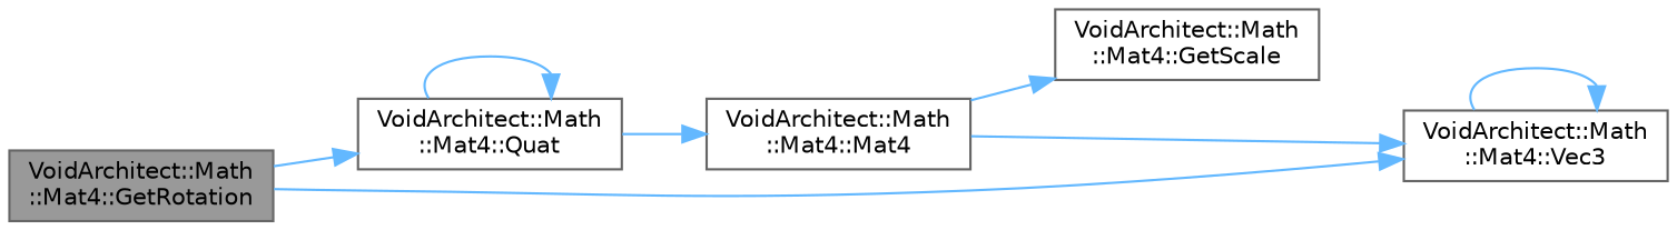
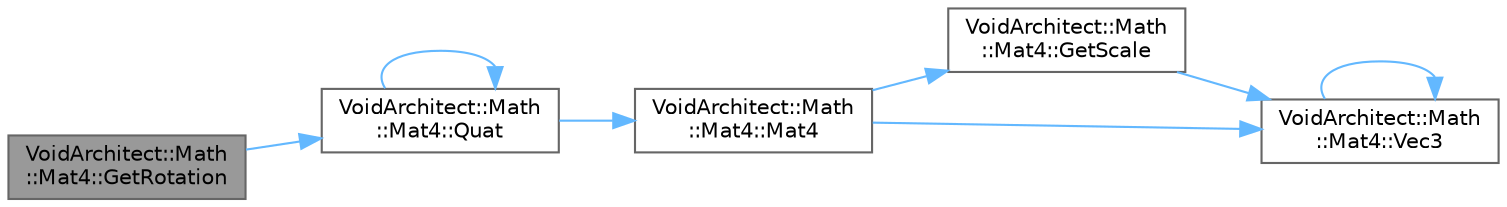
  digraph {
    rankdir=LR
    node [color=grey40 fillcolor=white fontname=Helvetica fontsize=10 shape=box style=filled]
    edge [color=steelblue1 fontname=Helvetica fontsize=10 labelfontname=Helvetica labelfontsize=10 style=solid]
    n1 [color=gray40 fillcolor=grey60 fontcolor=black height=0.2 label="VoidArchitect::Math\l::Mat4::GetRotation" width=0.4]
    n2 [height=0.2 label="VoidArchitect::Math\l::Mat4::Quat" width=0.4]
    n3 [height=0.2 label="VoidArchitect::Math\l::Mat4::GetScale" width=0.4]
    n4 [height=0.2 label="VoidArchitect::Math\l::Mat4::Vec3" width=0.4]
    n5 [height=0.2 label="VoidArchitect::Math\l::Mat4::Mat4" width=0.4]
    n1 -> n2
    n2 -> n2
    n2 -> n5
-   n1 -> n4
+   n3 -> n4
    n4 -> n4
    n5 -> n3
    n5 -> n4
  }
